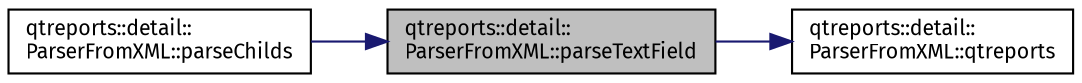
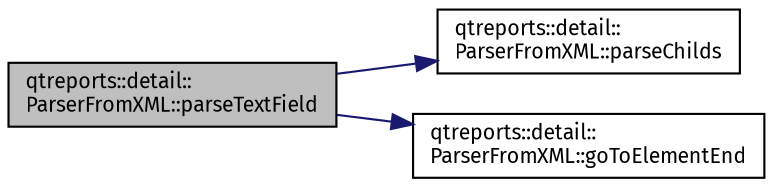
  digraph {
    fontname="Fira Sans"
    rankdir=LR
    node [color=black fontname="Fira Sans" fontsize=10 shape=record]
    edge [color=midnightblue fontname="Fira Sans" fontsize=10 labelfontname=Helvetica labelfontsize=10 style=solid]
    n1 [fillcolor=grey75 fontcolor=black height=0.2 label="qtreports::detail::\lParserFromXML::parseTextField" style=filled width=0.4]
    n2 [height=0.2 label="qtreports::detail::\lParserFromXML::parseChilds" width=0.4]
-   n3 [height=0.2 label="qtreports::detail::\lParserFromXML::qtreports" width=0.4]
-   n2 -> n1
+   n3 [height=0.2 label="qtreports::detail::\lParserFromXML::goToElementEnd" width=0.4]
+   n1 -> n2
    n1 -> n3
  }
